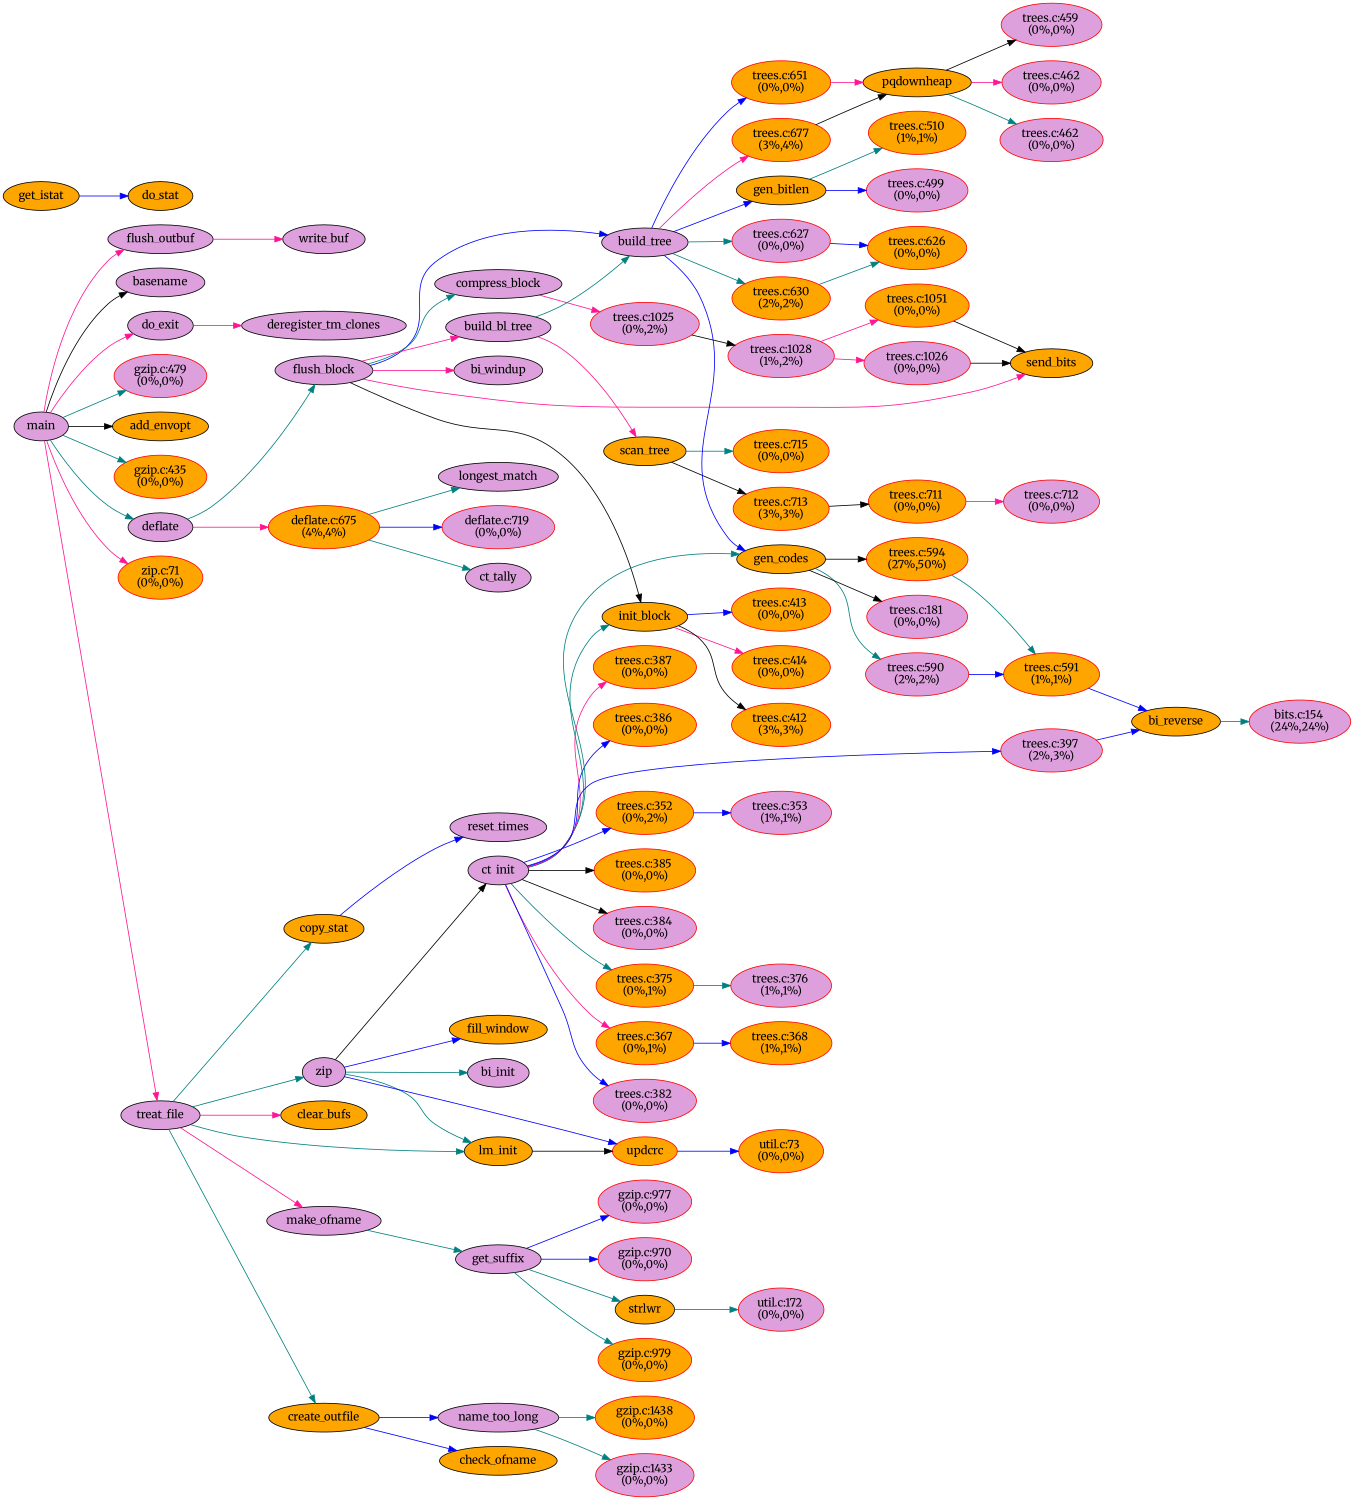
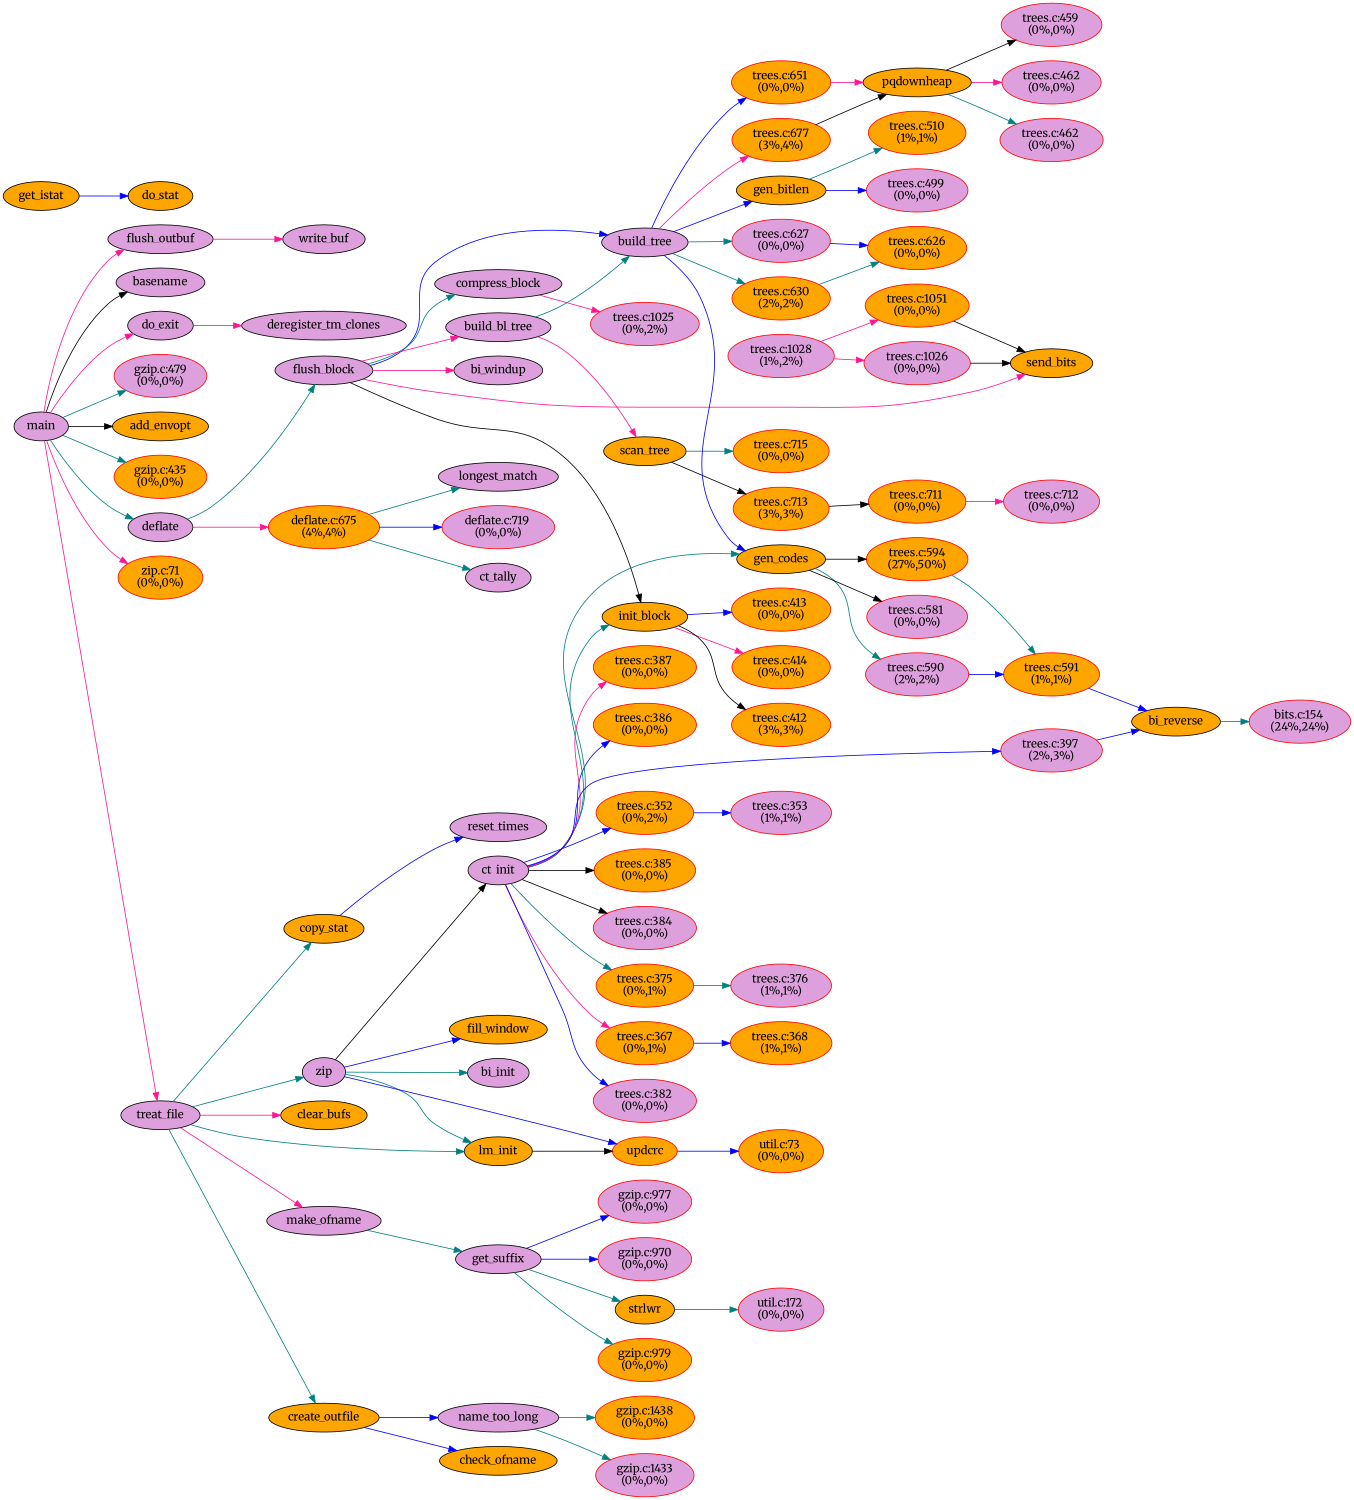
  digraph {
    fontname=Merriweather
    rankdir=LR
    node [fillcolor=plum fontname=Merriweather style=filled color=red shape=ellipse]
    edge [color=teal fontname=Merriweather]
    n1 [label=flush_outbuf color="" shape=""]
    n2 [label=write_buf color="" shape=""]
    n3 [fillcolor=orange label="trees.c:386 \n(0%,0%)"]
    n4 [label=basename color="" shape=""]
    n5 [fillcolor=orange label=scan_tree color="" shape=""]
    n6 [fillcolor=orange label="trees.c:715\n(0%,0%)"]
    n7 [fillcolor=orange label="trees.c:713\n(3%,3%)"]
    n8 [fillcolor=orange label="trees.c:711 \n(0%,0%)"]
    n9 [label="trees.c:590 \n(2%,2%)"]
    n10 [fillcolor=orange label="trees.c:591\n(1%,1%)"]
    n11 [fillcolor=orange label=bi_reverse color="" shape=""]
    n12 [fillcolor=orange label="trees.c:651 \n(0%,0%)"]
    n13 [fillcolor=orange label=pqdownheap color="" shape=""]
    n14 [label="trees.c:462\n(0%,0%)"]
    n15 [label="trees.c:462 \n(0%,0%)"]
    n16 [label="trees.c:459 \n(0%,0%)"]
    n17 [fillcolor=orange label=gen_codes color="" shape=""]
    n18 [fillcolor=orange label="trees.c:594\n(27%,50%)"]
-   n19 [label="trees.c:181 \n(0%,0%)"]
+   n19 [label="trees.c:581 \n(0%,0%)"]
    n20 [label=flush_block color="" shape=""]
    n21 [fillcolor=orange label=init_block color="" shape=""]
    n22 [fillcolor=orange label=send_bits color="" shape=""]
    n23 [label=build_tree color="" shape=""]
    n24 [label=bi_windup color="" shape=""]
    n25 [label=compress_block color="" shape=""]
    n26 [label=build_bl_tree color="" shape=""]
    n27 [fillcolor=orange label="trees.c:414 \n(0%,0%)"]
    n28 [fillcolor=orange label="trees.c:412 \n(3%,3%)"]
    n29 [fillcolor=orange label="trees.c:413 \n(0%,0%)"]
    n30 [fillcolor=orange label=gen_bitlen color="" shape=""]
    n31 [fillcolor=orange label="trees.c:677\n(3%,4%)"]
    n32 [label="trees.c:627\n(0%,0%)"]
    n33 [fillcolor=orange label="trees.c:630\n(2%,2%)"]
    n34 [label="trees.c:1025 \n(0%,2%)"]
    n35 [label=main color="" shape=""]
    n36 [label=do_exit color="" shape=""]
    n37 [label="gzip.c:479\n(0%,0%)"]
    n38 [fillcolor=orange label=add_envopt color="" shape=""]
    n39 [fillcolor=orange label="gzip.c:435\n(0%,0%)"]
    n40 [label=deflate color="" shape=""]
    n41 [fillcolor=orange label="zip.c:71\n(0%,0%)"]
    n42 [label=treat_file color="" shape=""]
    n43 [label=deregister_tm_clones color="" shape=""]
    n44 [fillcolor=orange label="deflate.c:675\n(4%,4%)"]
    n45 [fillcolor=orange label=lm_init color="" shape=""]
    n46 [fillcolor=orange label=create_outfile color="" shape=""]
    n47 [fillcolor=orange label=copy_stat color="" shape=""]
    n48 [label=zip color="" shape=""]
    n49 [fillcolor=orange label=clear_bufs color="" shape=""]
    n50 [label=make_ofname color="" shape=""]
    n51 [fillcolor=orange label=strlwr color="" shape=""]
    n52 [label="util.c:172 \n(0%,0%)"]
    n53 [fillcolor=orange label="trees.c:510\n(1%,1%)"]
    n54 [label=bi_init color="" shape=""]
    n55 [fillcolor=orange label=updcrc shape=""]
    n56 [fillcolor=orange label="util.c:73 \n(0%,0%)"]
    n57 [fillcolor=orange label="trees.c:352\n(0%,2%)"]
    n58 [label="trees.c:353 \n(1%,1%)"]
    n59 [label="bits.c:154 \n(24%,24%)"]
    n60 [fillcolor=orange label="trees.c:385 \n(0%,0%)"]
    n61 [fillcolor=orange label="trees.c:368 \n(1%,1%)"]
    n62 [fillcolor=orange label="gzip.c:979\n(0%,0%)"]
    n63 [label="gzip.c:977\n(0%,0%)"]
    n64 [label="gzip.c:970\n(0%,0%)"]
    n65 [label="trees.c:499 \n(0%,0%)"]
    n66 [label="trees.c:384 \n(0%,0%)"]
    n67 [label=ct_init color="" shape=""]
    n68 [fillcolor=orange label="trees.c:375\n(0%,1%)"]
    n69 [fillcolor=orange label="trees.c:367\n(0%,1%)"]
    n70 [label="trees.c:382 \n(0%,0%)"]
    n71 [fillcolor=orange label="trees.c:387 \n(0%,0%)"]
    n72 [label="trees.c:397 \n(2%,3%)"]
    n73 [label="trees.c:376 \n(1%,1%)"]
    n74 [label="trees.c:712\n(0%,0%)"]
    n75 [fillcolor=orange label="trees.c:626\n(0%,0%)"]
    n76 [label=longest_match color="" shape=""]
    n77 [label="deflate.c:719 \n(0%,0%)"]
    n78 [label=ct_tally color="" shape=""]
    n79 [label=name_too_long color="" shape=""]
    n80 [fillcolor=orange label=check_ofname color="" shape=""]
    n81 [fillcolor=orange label="gzip.c:1438\n(0%,0%)"]
    n82 [label="gzip.c:1433\n(0%,0%)"]
    n83 [label=reset_times color="" shape=""]
    n84 [label="trees.c:1028\n(1%,2%)"]
    n85 [label="trees.c:1026\n(0%,0%)"]
    n86 [fillcolor=orange label="trees.c:1051\n(0%,0%)"]
    n87 [fillcolor=orange label=get_istat color="" shape=""]
    n88 [fillcolor=orange label=do_stat color="" shape=""]
    n89 [fillcolor=orange label=fill_window color="" shape=""]
    n90 [label=get_suffix color="" shape=""]
    n1 -> n2 [color=deeppink]
    n5 -> n6
    n5 -> n7 [color=black]
    n7 -> n8 [color=black]
    n8 -> n74 [color=deeppink]
    n9 -> n10 [color=blue]
    n10 -> n11 [color=blue]
    n11 -> n59
    n12 -> n13 [color=deeppink]
    n13 -> n14 [color=deeppink]
    n13 -> n15
    n13 -> n16 [color=black]
    n17 -> n9
    n17 -> n18 [color=black]
    n17 -> n19 [color=black]
    n18 -> n10
    n20 -> n21 [color=black]
    n20 -> n22 [color=deeppink]
    n20 -> n23 [color=blue]
    n20 -> n24 [color=deeppink]
    n20 -> n25
    n20 -> n26 [color=deeppink]
    n21 -> n27 [color=deeppink]
    n21 -> n28 [color=black]
    n21 -> n29 [color=blue]
    n23 -> n12 [color=blue]
    n23 -> n17 [color=blue]
    n23 -> n30 [color=blue]
    n23 -> n31 [color=deeppink]
    n23 -> n32
    n23 -> n33
    n25 -> n34 [color=deeppink]
    n26 -> n5 [color=deeppink]
    n26 -> n23
    n30 -> n53
    n30 -> n65 [color=blue]
    n31 -> n13 [color=black]
    n32 -> n75 [color=blue]
    n33 -> n75
-   n34 -> n84 [color=black]
    n35 -> n1 [color=deeppink]
    n35 -> n4 [color=black]
    n35 -> n36 [color=deeppink]
    n35 -> n37
    n35 -> n38 [color=black]
    n35 -> n39
    n35 -> n40
    n35 -> n41 [color=deeppink]
    n35 -> n42 [color=deeppink]
    n36 -> n43 [color=deeppink]
    n40 -> n20
    n40 -> n44 [color=deeppink]
    n42 -> n45
    n42 -> n46
    n42 -> n47
    n42 -> n48
    n42 -> n49 [color=deeppink]
    n42 -> n50 [color=deeppink]
    n44 -> n76
    n44 -> n77 [color=blue]
    n44 -> n78
    n45 -> n55 [color=black]
    n46 -> n79 [color=blue]
    n46 -> n80 [color=blue]
    n47 -> n83 [color=blue]
    n48 -> n45
    n48 -> n54
    n48 -> n55 [color=blue]
    n48 -> n67 [color=black]
    n48 -> n89 [color=blue]
    n50 -> n90
    n51 -> n52
    n55 -> n56 [color=blue]
    n57 -> n58 [color=blue]
    n67 -> n3 [color=blue]
    n67 -> n17
    n67 -> n21
    n67 -> n57 [color=blue]
    n67 -> n60 [color=black]
    n67 -> n66 [color=black]
    n67 -> n68
    n67 -> n69 [color=deeppink]
    n67 -> n70 [color=blue]
    n67 -> n71 [color=deeppink]
    n67 -> n72 [color=blue]
    n68 -> n73
    n69 -> n61 [color=blue]
    n72 -> n11 [color=blue]
    n79 -> n81
    n79 -> n82
    n84 -> n85 [color=deeppink]
    n84 -> n86 [color=deeppink]
    n85 -> n22 [color=black]
    n86 -> n22 [color=black]
    n87 -> n88 [color=blue]
    n90 -> n51
    n90 -> n62
    n90 -> n63 [color=blue]
    n90 -> n64 [color=blue]
  }
